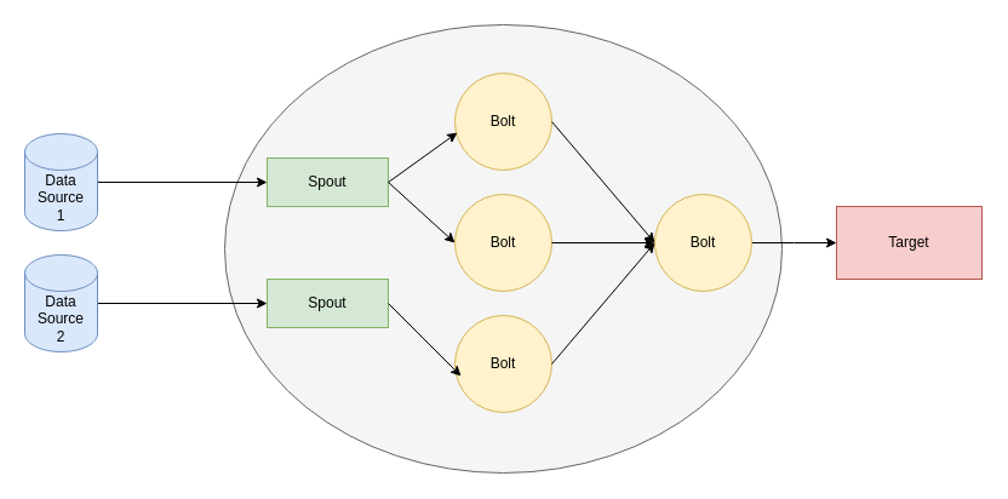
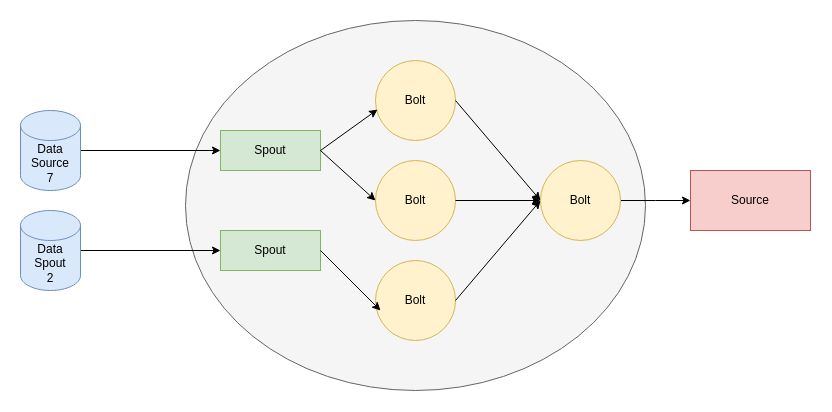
  <mxCell id="0" />
  <mxCell id="1" parent="0" />
  <mxCell id="2" value="" style="ellipse;whiteSpace=wrap;html=1;fillColor=#f5f5f5;strokeColor=#666666;fontColor=#333333;" vertex="1" parent="1"><mxGeometry x="185" y="20" width="460" height="370" as="geometry" /></mxCell>
  <mxCell id="3" value="Bolt" style="ellipse;whiteSpace=wrap;html=1;aspect=fixed;fillColor=#fff2cc;strokeColor=#d6b656;" vertex="1" parent="1"><mxGeometry x="375" y="60" width="80" height="80" as="geometry" /></mxCell>
  <mxCell id="4" value="Bolt" style="ellipse;whiteSpace=wrap;html=1;aspect=fixed;fillColor=#fff2cc;strokeColor=#d6b656;" vertex="1" parent="1"><mxGeometry x="375" y="260" width="80" height="80" as="geometry" /></mxCell>
  <mxCell id="5" value="Bolt" style="ellipse;whiteSpace=wrap;html=1;aspect=fixed;fillColor=#fff2cc;strokeColor=#d6b656;" vertex="1" parent="1"><mxGeometry x="375" y="160" width="80" height="80" as="geometry" /></mxCell>
  <mxCell id="6" style="edgeStyle=orthogonalEdgeStyle;rounded=0;orthogonalLoop=1;jettySize=auto;html=1;exitX=1;exitY=0.5;exitDx=0;exitDy=0;" edge="1" parent="1" source="7"><mxGeometry relative="1" as="geometry"><mxPoint x="690" y="200" as="targetPoint" /></mxGeometry></mxCell>
  <mxCell id="7" value="Bolt" style="ellipse;whiteSpace=wrap;html=1;aspect=fixed;fillColor=#fff2cc;strokeColor=#d6b656;" vertex="1" parent="1"><mxGeometry x="540" y="160" width="80" height="80" as="geometry" /></mxCell>
  <mxCell id="8" value="Spout" style="rounded=0;whiteSpace=wrap;html=1;fillColor=#d5e8d4;strokeColor=#82b366;" vertex="1" parent="1"><mxGeometry x="220" y="130" width="100" height="40" as="geometry" /></mxCell>
  <mxCell id="9" value="Spout" style="rounded=0;whiteSpace=wrap;html=1;fillColor=#d5e8d4;strokeColor=#82b366;" vertex="1" parent="1"><mxGeometry x="220" y="230" width="100" height="40" as="geometry" /></mxCell>
  <mxCell id="10" value="" style="endArrow=classic;html=1;exitX=1;exitY=0.5;exitDx=0;exitDy=0;entryX=0.025;entryY=0.613;entryDx=0;entryDy=0;entryPerimeter=0;" edge="1" parent="1" source="8" target="3"><mxGeometry width="50" height="50" relative="1" as="geometry"><mxPoint x="390" y="330" as="sourcePoint" /><mxPoint x="440" y="280" as="targetPoint" /></mxGeometry></mxCell>
  <mxCell id="11" value="" style="endArrow=classic;html=1;exitX=1;exitY=0.5;exitDx=0;exitDy=0;entryX=0;entryY=0.5;entryDx=0;entryDy=0;" edge="1" parent="1" source="8" target="5"><mxGeometry width="50" height="50" relative="1" as="geometry"><mxPoint x="390" y="330" as="sourcePoint" /><mxPoint x="440" y="280" as="targetPoint" /></mxGeometry></mxCell>
  <mxCell id="12" value="" style="endArrow=classic;html=1;exitX=1;exitY=0.5;exitDx=0;exitDy=0;" edge="1" parent="1" source="9"><mxGeometry width="50" height="50" relative="1" as="geometry"><mxPoint x="390" y="330" as="sourcePoint" /><mxPoint x="380" y="310" as="targetPoint" /></mxGeometry></mxCell>
  <mxCell id="13" value="" style="endArrow=classic;html=1;entryX=0;entryY=0.5;entryDx=0;entryDy=0;exitX=1;exitY=0.5;exitDx=0;exitDy=0;" edge="1" parent="1" source="4" target="7"><mxGeometry width="50" height="50" relative="1" as="geometry"><mxPoint x="390" y="330" as="sourcePoint" /><mxPoint x="440" y="280" as="targetPoint" /></mxGeometry></mxCell>
  <mxCell id="14" value="" style="endArrow=classic;html=1;entryX=0;entryY=0.5;entryDx=0;entryDy=0;" edge="1" parent="1" source="5" target="7"><mxGeometry width="50" height="50" relative="1" as="geometry"><mxPoint x="390" y="330" as="sourcePoint" /><mxPoint x="440" y="280" as="targetPoint" /></mxGeometry></mxCell>
  <mxCell id="15" value="" style="endArrow=classic;html=1;entryX=0;entryY=0.5;entryDx=0;entryDy=0;exitX=1;exitY=0.5;exitDx=0;exitDy=0;" edge="1" parent="1" source="3" target="7"><mxGeometry width="50" height="50" relative="1" as="geometry"><mxPoint x="390" y="330" as="sourcePoint" /><mxPoint x="440" y="280" as="targetPoint" /></mxGeometry></mxCell>
  <mxCell id="16" style="edgeStyle=orthogonalEdgeStyle;rounded=0;orthogonalLoop=1;jettySize=auto;html=1;exitX=1;exitY=0.5;exitDx=0;exitDy=0;exitPerimeter=0;" edge="1" parent="1" source="17" target="8"><mxGeometry relative="1" as="geometry" /></mxCell>
- <mxCell id="17" value="Data Source&lt;br&gt;1" style="shape=cylinder3;whiteSpace=wrap;html=1;boundedLbl=1;backgroundOutline=1;size=15;fillColor=#dae8fc;strokeColor=#6c8ebf;" vertex="1" parent="1"><mxGeometry x="20" y="110" width="60" height="80" as="geometry" /></mxCell>
+ <mxCell id="17" value="Data Source&lt;br&gt;7" style="shape=cylinder3;whiteSpace=wrap;html=1;boundedLbl=1;backgroundOutline=1;size=15;fillColor=#dae8fc;strokeColor=#6c8ebf;" vertex="1" parent="1"><mxGeometry x="20" y="110" width="60" height="80" as="geometry" /></mxCell>
  <mxCell id="18" style="edgeStyle=orthogonalEdgeStyle;rounded=0;orthogonalLoop=1;jettySize=auto;html=1;exitX=1;exitY=0.5;exitDx=0;exitDy=0;exitPerimeter=0;entryX=0;entryY=0.5;entryDx=0;entryDy=0;" edge="1" parent="1" source="19" target="9"><mxGeometry relative="1" as="geometry" /></mxCell>
- <mxCell id="19" value="Data Source&lt;br&gt;2" style="shape=cylinder3;whiteSpace=wrap;html=1;boundedLbl=1;backgroundOutline=1;size=15;fillColor=#dae8fc;strokeColor=#6c8ebf;" vertex="1" parent="1"><mxGeometry x="20" y="210" width="60" height="80" as="geometry" /></mxCell>
- <mxCell id="20" value="Target" style="rounded=0;whiteSpace=wrap;html=1;fillColor=#f8cecc;strokeColor=#b85450;" vertex="1" parent="1"><mxGeometry x="690" y="170" width="120" height="60" as="geometry" /></mxCell>
+ <mxCell id="19" value="Data Spout&lt;br&gt;2" style="shape=cylinder3;whiteSpace=wrap;html=1;boundedLbl=1;backgroundOutline=1;size=15;fillColor=#dae8fc;strokeColor=#6c8ebf;" vertex="1" parent="1"><mxGeometry x="20" y="210" width="60" height="80" as="geometry" /></mxCell>
+ <mxCell id="20" value="Source" style="rounded=0;whiteSpace=wrap;html=1;fillColor=#f8cecc;strokeColor=#b85450;" vertex="1" parent="1"><mxGeometry x="690" y="170" width="120" height="60" as="geometry" /></mxCell>
